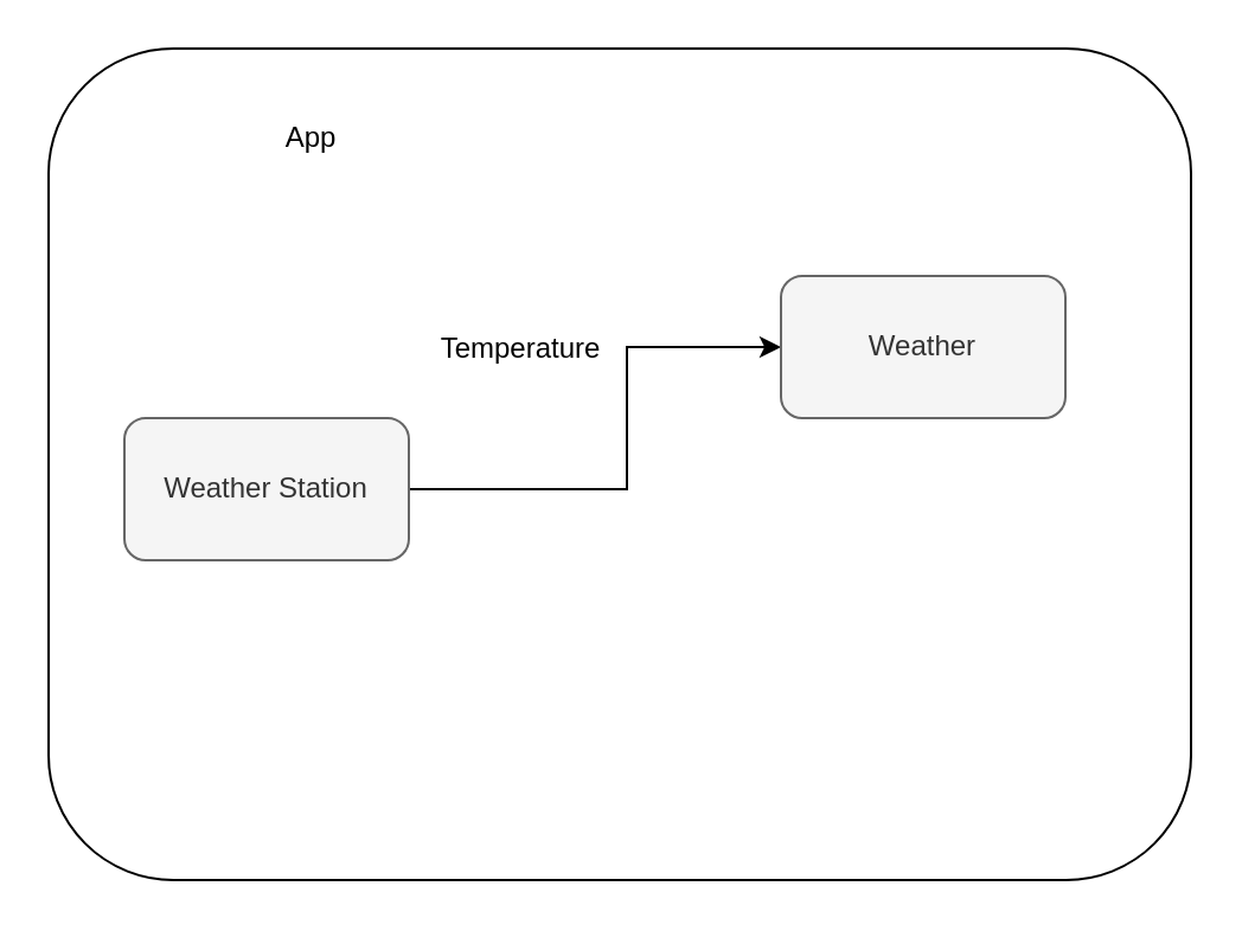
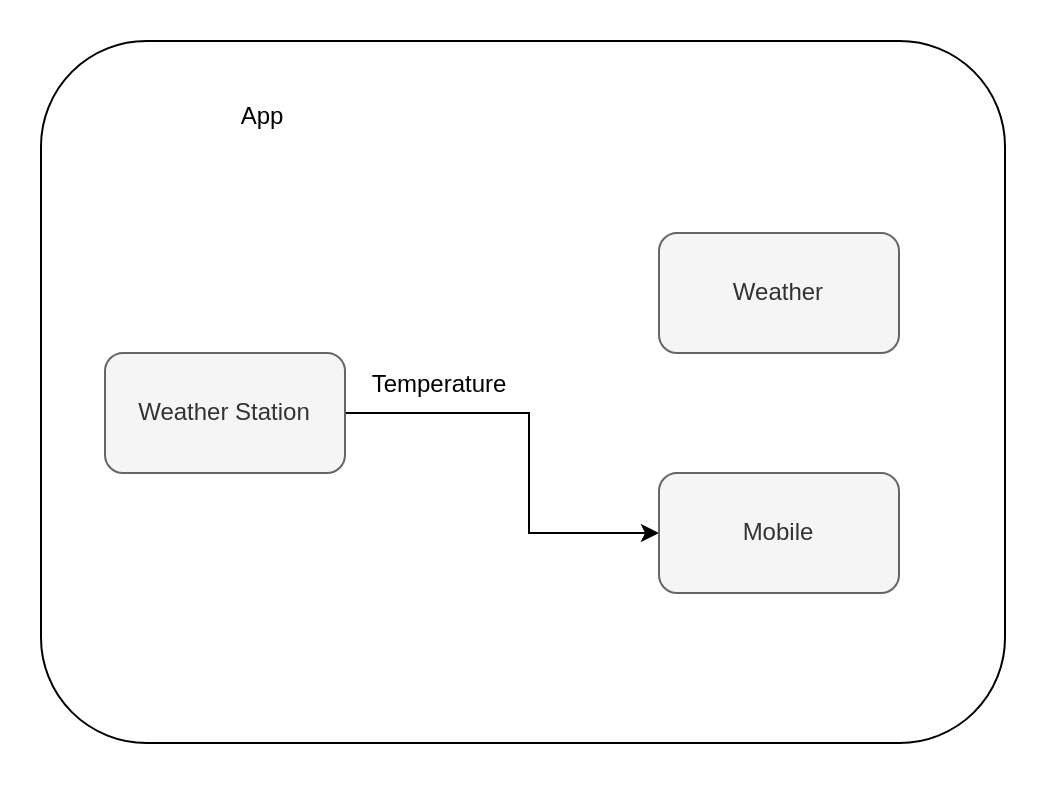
  <mxCell id="0" />
  <mxCell id="1" parent="0" />
- <mxCell id="2" style="edgeStyle=orthogonalEdgeStyle;rounded=0;orthogonalLoop=1;jettySize=auto;html=1;exitX=1;exitY=0.5;exitDx=0;exitDy=0;entryX=0;entryY=0.5;entryDx=0;entryDy=0;" edge="1" parent="1" source="4" target="5"><mxGeometry relative="1" as="geometry"><Array as="points"><mxPoint x="264" y="206" /><mxPoint x="264" y="146" /></Array></mxGeometry></mxCell>
+ <mxCell id="3" style="edgeStyle=orthogonalEdgeStyle;rounded=0;orthogonalLoop=1;jettySize=auto;html=1;exitX=1;exitY=0.5;exitDx=0;exitDy=0;entryX=0;entryY=0.5;entryDx=0;entryDy=0;" edge="1" parent="1" source="4" target="6"><mxGeometry relative="1" as="geometry"><Array as="points"><mxPoint x="264" y="206" /><mxPoint x="264" y="266" /></Array></mxGeometry></mxCell>
  <mxCell id="4" value="Weather Station" style="rounded=1;whiteSpace=wrap;html=1;fillColor=#f5f5f5;fontColor=#333333;strokeColor=#666666;" vertex="1" parent="1"><mxGeometry x="52" y="176" width="120" height="60" as="geometry" /></mxCell>
  <mxCell id="5" value="Weather" style="rounded=1;whiteSpace=wrap;html=1;fillColor=#f5f5f5;fontColor=#333333;strokeColor=#666666;" vertex="1" parent="1"><mxGeometry x="329" y="116" width="120" height="60" as="geometry" /></mxCell>
- <mxCell id="7" value="Temperature" style="text;html=1;align=center;verticalAlign=middle;resizable=0;points=[];autosize=1;strokeColor=none;fillColor=none;" vertex="1" parent="1"><mxGeometry x="176" y="134" width="85" height="26" as="geometry" /></mxCell>
+ <mxCell id="6" value="Mobile" style="rounded=1;whiteSpace=wrap;html=1;fillColor=#f5f5f5;fontColor=#333333;strokeColor=#666666;" vertex="1" parent="1"><mxGeometry x="329" y="236" width="120" height="60" as="geometry" /></mxCell>
+ <mxCell id="7" value="Temperature" style="text;html=1;align=center;verticalAlign=middle;resizable=0;points=[];autosize=1;strokeColor=none;fillColor=none;" vertex="1" parent="1"><mxGeometry x="176" y="179" width="85" height="26" as="geometry" /></mxCell>
  <mxCell id="8" value="" style="rounded=1;whiteSpace=wrap;html=1;fillColor=none;" vertex="1" parent="1"><mxGeometry x="20" y="20" width="482" height="351" as="geometry" /></mxCell>
  <mxCell id="9" value="App" style="text;html=1;align=center;verticalAlign=middle;whiteSpace=wrap;rounded=0;" vertex="1" parent="1"><mxGeometry x="101" y="43" width="60" height="30" as="geometry" /></mxCell>
